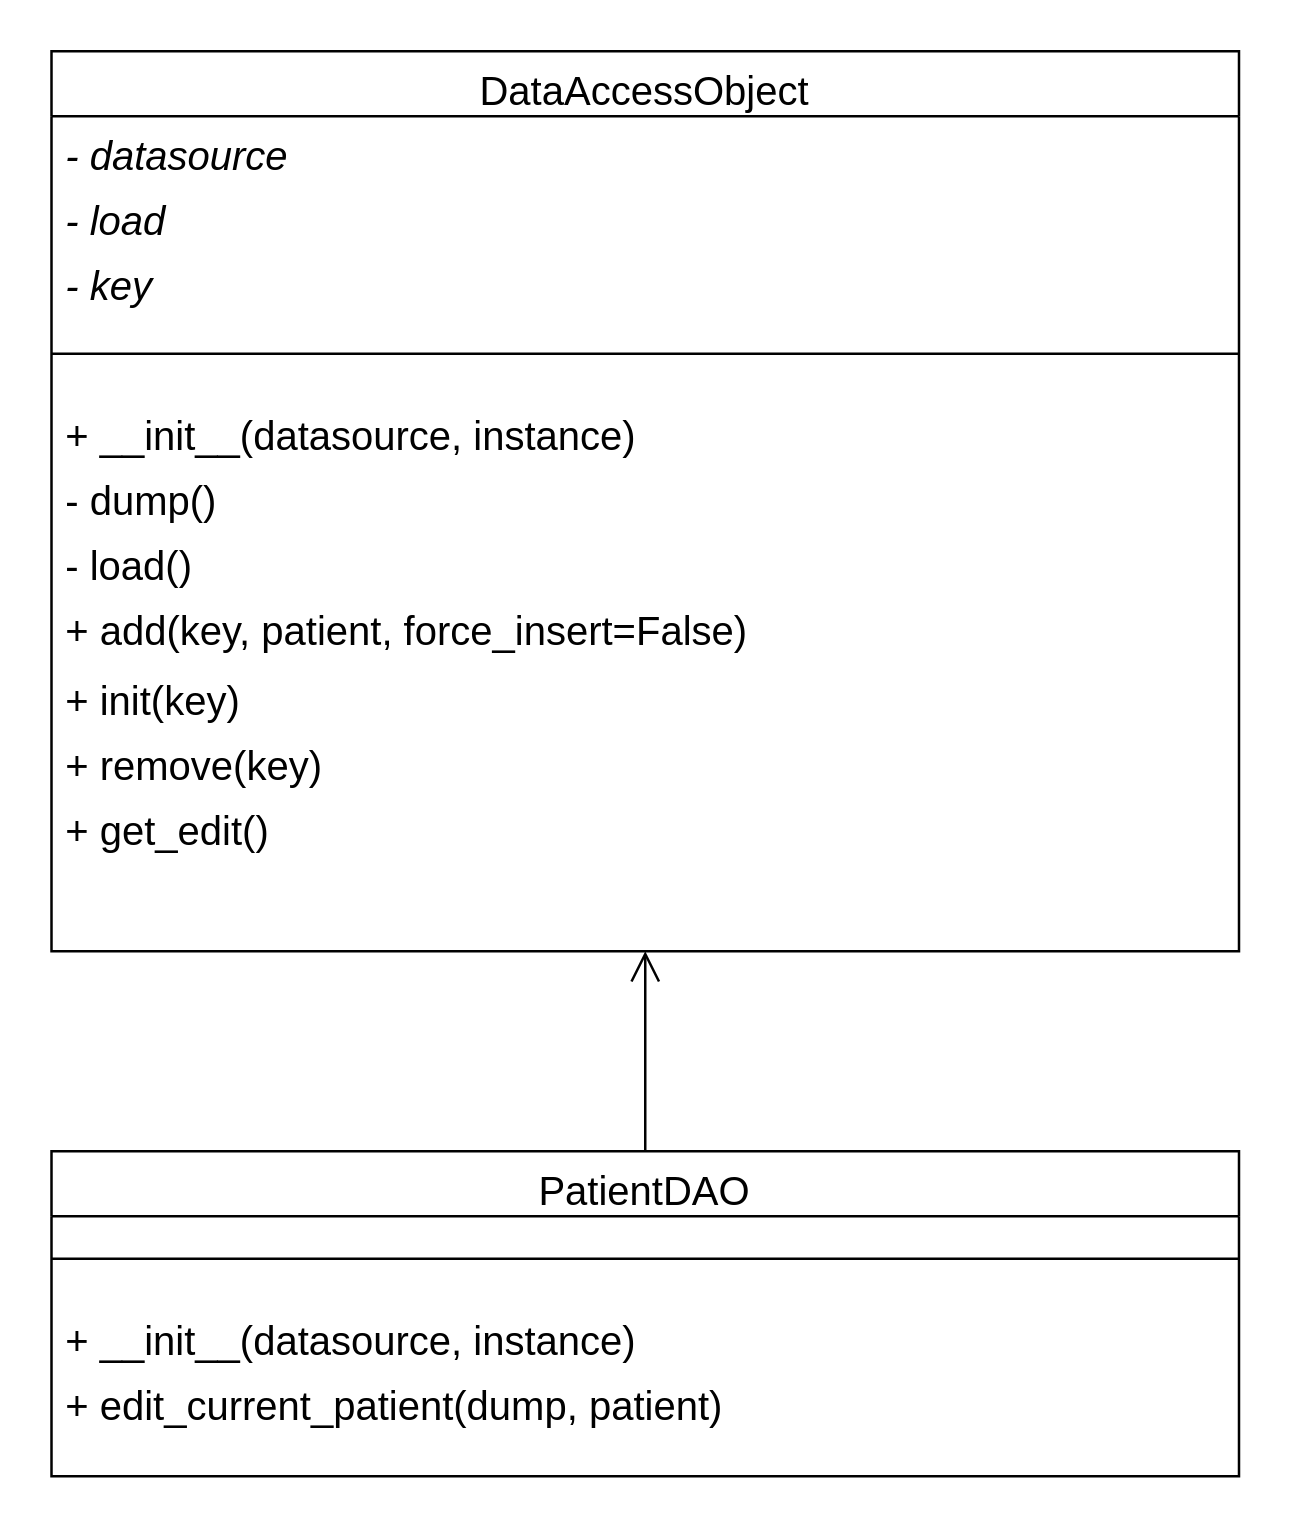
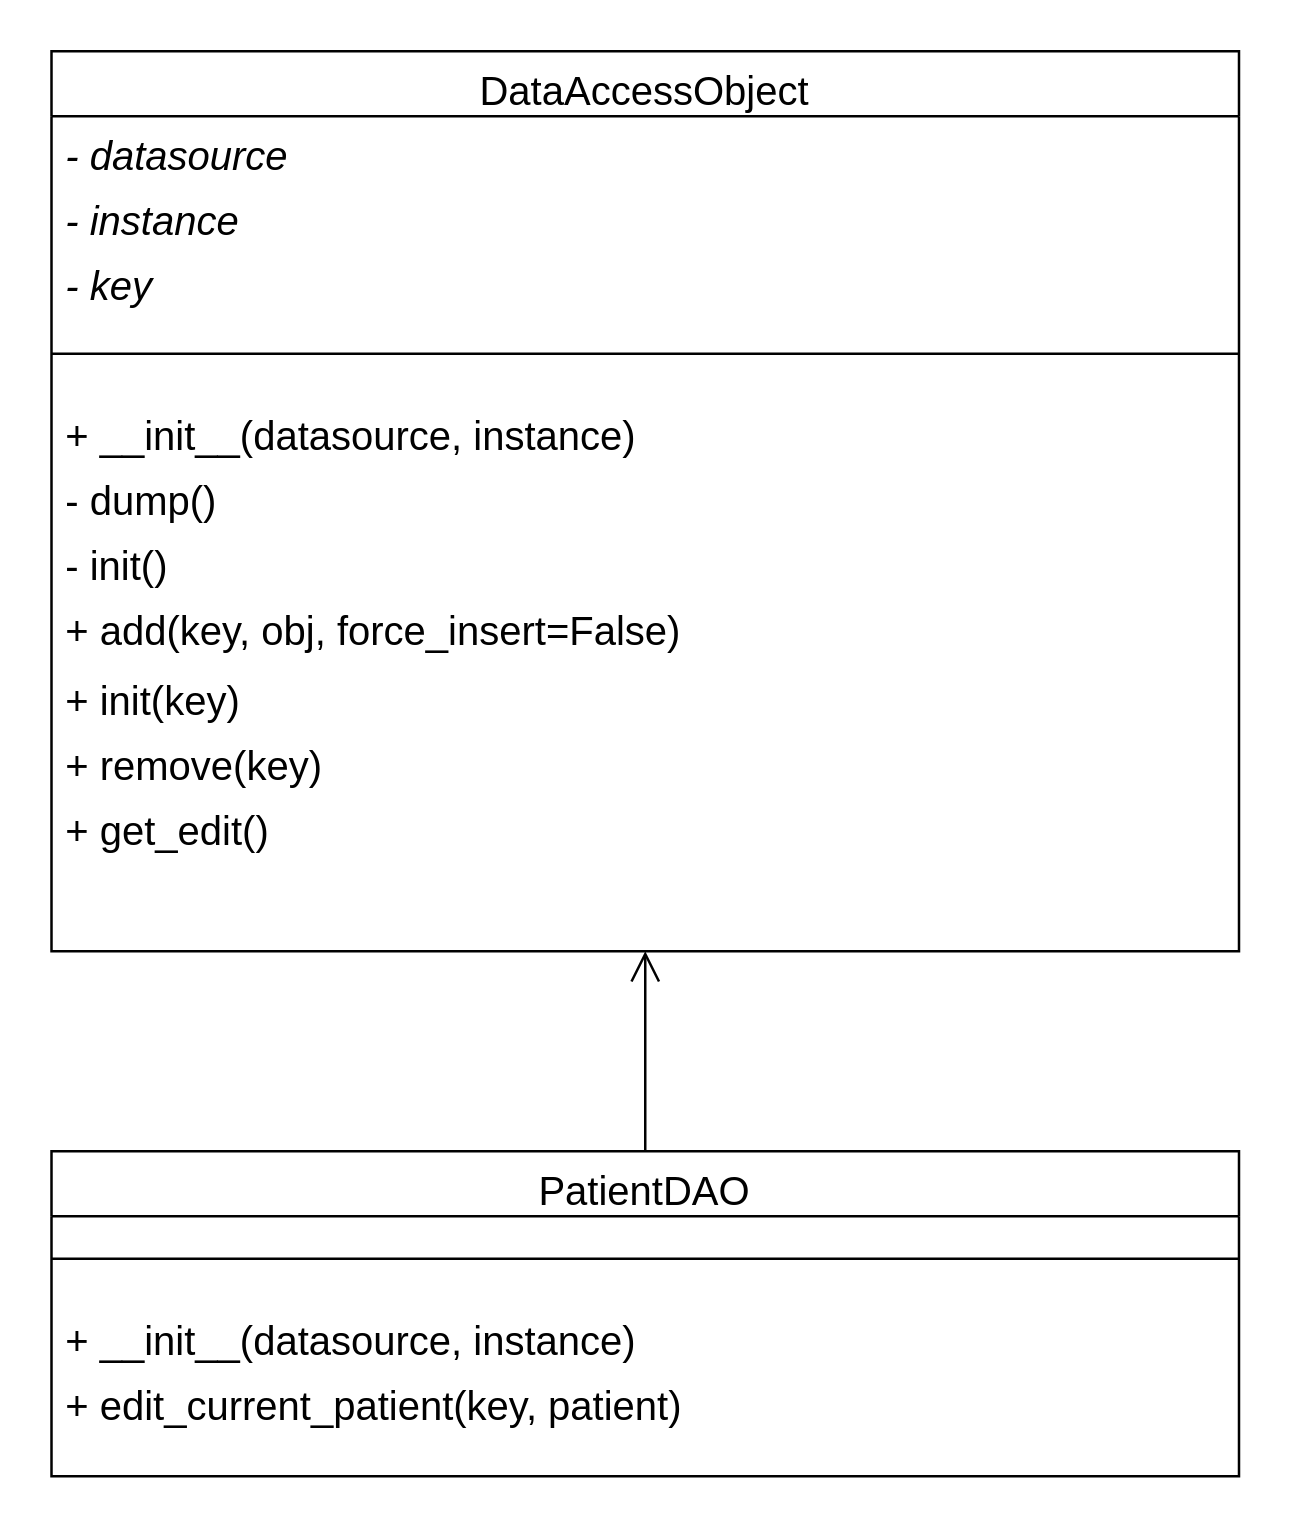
  <mxCell id="0" />
  <mxCell id="1" parent="0" />
  <mxCell id="2" value="DataAccessObject" style="swimlane;fontStyle=0;align=center;verticalAlign=top;childLayout=stackLayout;horizontal=1;startSize=26;horizontalStack=0;resizeParent=1;resizeLast=0;collapsible=1;marginBottom=0;rounded=0;shadow=0;strokeWidth=1;fontSize=16;" vertex="1" parent="1"><mxGeometry x="20" y="20" width="475" height="360" as="geometry"><mxRectangle x="130" y="380" width="160" height="26" as="alternateBounds" /></mxGeometry></mxCell>
  <mxCell id="3" value="- datasource" style="text;align=left;verticalAlign=top;spacingLeft=4;spacingRight=4;overflow=hidden;rotatable=0;points=[[0,0.5],[1,0.5]];portConstraint=eastwest;fontSize=16;fontStyle=2" vertex="1" parent="2"><mxGeometry y="26" width="475" height="26" as="geometry" /></mxCell>
- <mxCell id="4" value="- load" style="text;align=left;verticalAlign=top;spacingLeft=4;spacingRight=4;overflow=hidden;rotatable=0;points=[[0,0.5],[1,0.5]];portConstraint=eastwest;fontSize=16;fontStyle=2" vertex="1" parent="2"><mxGeometry y="52" width="475" height="26" as="geometry" /></mxCell>
+ <mxCell id="4" value="- instance" style="text;align=left;verticalAlign=top;spacingLeft=4;spacingRight=4;overflow=hidden;rotatable=0;points=[[0,0.5],[1,0.5]];portConstraint=eastwest;fontSize=16;fontStyle=2" vertex="1" parent="2"><mxGeometry y="52" width="475" height="26" as="geometry" /></mxCell>
  <mxCell id="5" value="- key" style="text;align=left;verticalAlign=top;spacingLeft=4;spacingRight=4;overflow=hidden;rotatable=0;points=[[0,0.5],[1,0.5]];portConstraint=eastwest;fontSize=16;fontStyle=2" vertex="1" parent="2"><mxGeometry y="78" width="475" height="26" as="geometry" /></mxCell>
  <mxCell id="6" value="" style="line;html=1;strokeWidth=1;align=left;verticalAlign=middle;spacingTop=-1;spacingLeft=3;spacingRight=3;rotatable=0;labelPosition=right;points=[];portConstraint=eastwest;fontSize=16;" vertex="1" parent="2"><mxGeometry y="104" width="475" height="34" as="geometry" /></mxCell>
  <mxCell id="7" value="+ __init__(datasource, instance)" style="text;align=left;verticalAlign=top;spacingLeft=4;spacingRight=4;overflow=hidden;rotatable=0;points=[[0,0.5],[1,0.5]];portConstraint=eastwest;fontSize=16;" vertex="1" parent="2"><mxGeometry y="138" width="475" height="26" as="geometry" /></mxCell>
  <mxCell id="8" value="- dump()" style="text;align=left;verticalAlign=top;spacingLeft=4;spacingRight=4;overflow=hidden;rotatable=0;points=[[0,0.5],[1,0.5]];portConstraint=eastwest;fontSize=16;" vertex="1" parent="2"><mxGeometry y="164" width="475" height="26" as="geometry" /></mxCell>
- <mxCell id="9" value="- load()" style="text;align=left;verticalAlign=top;spacingLeft=4;spacingRight=4;overflow=hidden;rotatable=0;points=[[0,0.5],[1,0.5]];portConstraint=eastwest;fontSize=16;" vertex="1" parent="2"><mxGeometry y="190" width="475" height="26" as="geometry" /></mxCell>
- <mxCell id="10" value="+ add(key, patient, force_insert=False)" style="text;align=left;verticalAlign=top;spacingLeft=4;spacingRight=4;overflow=hidden;rotatable=0;points=[[0,0.5],[1,0.5]];portConstraint=eastwest;fontSize=16;" vertex="1" parent="2"><mxGeometry y="216" width="475" height="28" as="geometry" /></mxCell>
+ <mxCell id="9" value="- init()" style="text;align=left;verticalAlign=top;spacingLeft=4;spacingRight=4;overflow=hidden;rotatable=0;points=[[0,0.5],[1,0.5]];portConstraint=eastwest;fontSize=16;" vertex="1" parent="2"><mxGeometry y="190" width="475" height="26" as="geometry" /></mxCell>
+ <mxCell id="10" value="+ add(key, obj, force_insert=False)" style="text;align=left;verticalAlign=top;spacingLeft=4;spacingRight=4;overflow=hidden;rotatable=0;points=[[0,0.5],[1,0.5]];portConstraint=eastwest;fontSize=16;" vertex="1" parent="2"><mxGeometry y="216" width="475" height="28" as="geometry" /></mxCell>
  <mxCell id="11" value="+ init(key)" style="text;align=left;verticalAlign=top;spacingLeft=4;spacingRight=4;overflow=hidden;rotatable=0;points=[[0,0.5],[1,0.5]];portConstraint=eastwest;fontSize=16;" vertex="1" parent="2"><mxGeometry y="244" width="475" height="26" as="geometry" /></mxCell>
  <mxCell id="12" value="+ remove(key)" style="text;align=left;verticalAlign=top;spacingLeft=4;spacingRight=4;overflow=hidden;rotatable=0;points=[[0,0.5],[1,0.5]];portConstraint=eastwest;fontSize=16;" vertex="1" parent="2"><mxGeometry y="270" width="475" height="26" as="geometry" /></mxCell>
  <mxCell id="13" value="+ get_edit()" style="text;align=left;verticalAlign=top;spacingLeft=4;spacingRight=4;overflow=hidden;rotatable=0;points=[[0,0.5],[1,0.5]];portConstraint=eastwest;fontSize=16;" vertex="1" parent="2"><mxGeometry y="296" width="475" height="28" as="geometry" /></mxCell>
  <mxCell id="14" style="edgeStyle=orthogonalEdgeStyle;rounded=0;orthogonalLoop=1;jettySize=auto;html=1;exitX=0.5;exitY=0;exitDx=0;exitDy=0;shadow=0;fontSize=16;strokeWidth=1;endFill=0;endArrow=open;endSize=10;" edge="1" parent="1" source="15" target="2"><mxGeometry relative="1" as="geometry" /></mxCell>
  <mxCell id="15" value="PatientDAO" style="swimlane;fontStyle=0;align=center;verticalAlign=top;childLayout=stackLayout;horizontal=1;startSize=26;horizontalStack=0;resizeParent=1;resizeLast=0;collapsible=1;marginBottom=0;rounded=0;shadow=0;strokeWidth=1;fontSize=16;" vertex="1" parent="1"><mxGeometry x="20" y="460" width="475" height="130" as="geometry"><mxRectangle x="130" y="380" width="160" height="26" as="alternateBounds" /></mxGeometry></mxCell>
  <mxCell id="16" value="" style="line;html=1;strokeWidth=1;align=left;verticalAlign=middle;spacingTop=-1;spacingLeft=3;spacingRight=3;rotatable=0;labelPosition=right;points=[];portConstraint=eastwest;fontSize=16;" vertex="1" parent="15"><mxGeometry y="26" width="475" height="34" as="geometry" /></mxCell>
  <mxCell id="17" value="+ __init__(datasource, instance)" style="text;align=left;verticalAlign=top;spacingLeft=4;spacingRight=4;overflow=hidden;rotatable=0;points=[[0,0.5],[1,0.5]];portConstraint=eastwest;fontSize=16;" vertex="1" parent="15"><mxGeometry y="60" width="475" height="26" as="geometry" /></mxCell>
- <mxCell id="18" value="+ edit_current_patient(dump, patient)" style="text;align=left;verticalAlign=top;spacingLeft=4;spacingRight=4;overflow=hidden;rotatable=0;points=[[0,0.5],[1,0.5]];portConstraint=eastwest;fontSize=16;" vertex="1" parent="15"><mxGeometry y="86" width="475" height="28" as="geometry" /></mxCell>
+ <mxCell id="18" value="+ edit_current_patient(key, patient)" style="text;align=left;verticalAlign=top;spacingLeft=4;spacingRight=4;overflow=hidden;rotatable=0;points=[[0,0.5],[1,0.5]];portConstraint=eastwest;fontSize=16;" vertex="1" parent="15"><mxGeometry y="86" width="475" height="28" as="geometry" /></mxCell>
